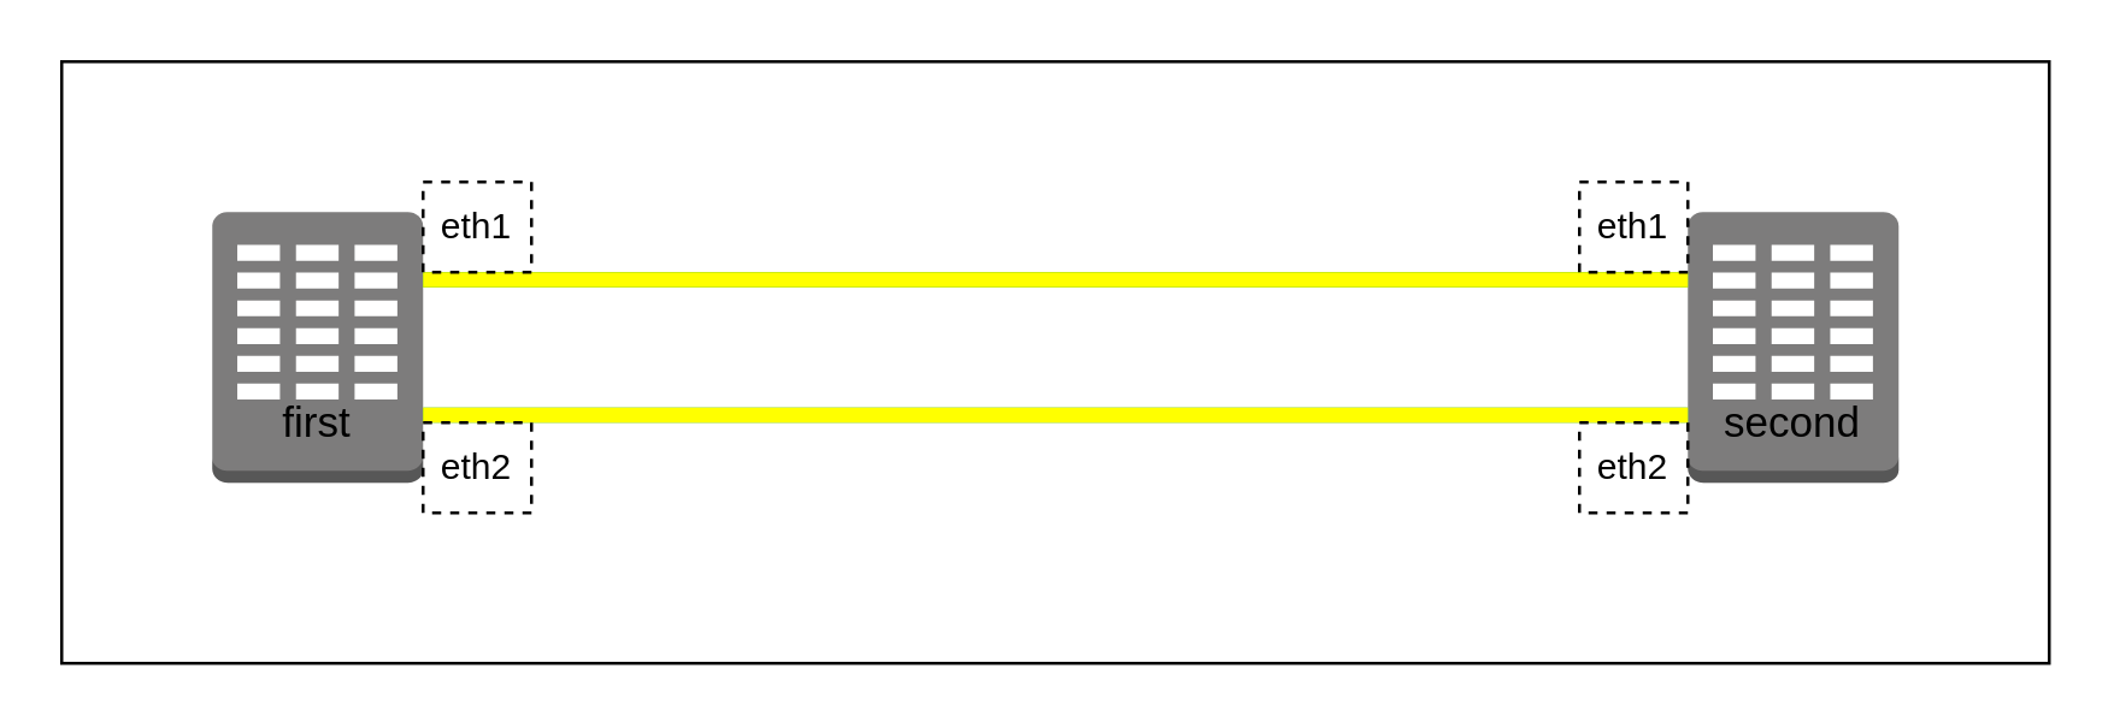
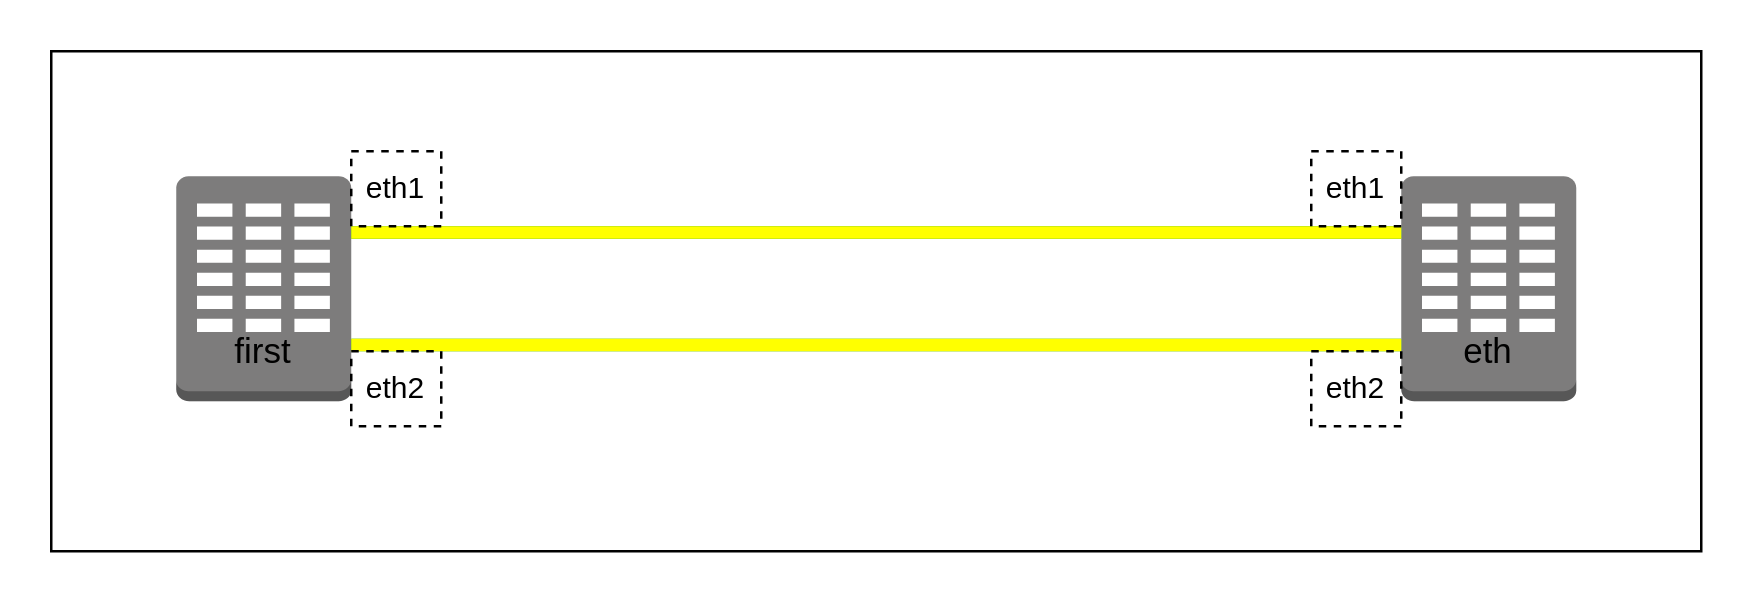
  <mxCell id="0" />
  <mxCell id="1" parent="0" />
  <mxCell id="2" value="" style="rounded=0;whiteSpace=wrap;html=1;fillColor=light-dark(#FFFFFF,#FFFFFF);" vertex="1" parent="1"><mxGeometry x="20" y="20" width="660" height="200" as="geometry" /></mxCell>
  <mxCell id="3" value="" style="outlineConnect=0;dashed=0;verticalLabelPosition=bottom;verticalAlign=top;align=center;html=1;shape=mxgraph.aws3.corporate_data_center;fillColor=#7D7C7C;gradientColor=none;" vertex="1" parent="1"><mxGeometry x="70" y="70" width="70" height="90" as="geometry" /></mxCell>
  <mxCell id="4" value="" style="outlineConnect=0;dashed=0;verticalLabelPosition=bottom;verticalAlign=top;align=center;html=1;shape=mxgraph.aws3.corporate_data_center;fillColor=#7D7C7C;gradientColor=none;" vertex="1" parent="1"><mxGeometry x="560" y="70" width="70" height="90" as="geometry" /></mxCell>
  <mxCell id="5" value="" style="shape=wire;edgeStyle=orthogonalEdgeStyle;orthogonalLoop=1;jettySize=auto;html=1;sourcePerimeterSpacing=0;targetPerimeterSpacing=0;endArrow=none;curved=0;rounded=0;strokeColor=light-dark(#009900,#000000);fillColor=#ffff00;fixDash=1;startSize=6;endSize=6;entryX=0;entryY=0.25;entryDx=0;entryDy=0;entryPerimeter=0;exitX=1;exitY=0.25;exitDx=0;exitDy=0;exitPerimeter=0;strokeWidth=5;" edge="1" parent="1" source="3" target="4"><mxGeometry width="100" relative="1" as="geometry"><mxPoint x="340" y="-40" as="sourcePoint" /><mxPoint x="440" y="-40" as="targetPoint" /></mxGeometry></mxCell>
  <mxCell id="6" value="&lt;span style=&quot;font-size: 14px;&quot;&gt;first&lt;/span&gt;" style="text;html=1;align=center;verticalAlign=middle;whiteSpace=wrap;rounded=0;" vertex="1" parent="1"><mxGeometry x="70" y="110" width="70" height="60" as="geometry" /></mxCell>
- <mxCell id="7" value="&lt;span style=&quot;font-size: 14px;&quot;&gt;second&lt;/span&gt;" style="text;html=1;align=center;verticalAlign=middle;whiteSpace=wrap;rounded=0;" vertex="1" parent="1"><mxGeometry x="560" y="110" width="70" height="60" as="geometry" /></mxCell>
+ <mxCell id="7" value="&lt;span style=&quot;font-size: 14px;&quot;&gt;eth&lt;/span&gt;" style="text;html=1;align=center;verticalAlign=middle;whiteSpace=wrap;rounded=0;" vertex="1" parent="1"><mxGeometry x="560" y="110" width="70" height="60" as="geometry" /></mxCell>
  <mxCell id="8" value="&lt;font style=&quot;color: light-dark(rgb(0, 0, 0), rgb(0, 0, 0));&quot;&gt;eth1&lt;/font&gt;" style="text;html=1;align=center;verticalAlign=middle;whiteSpace=wrap;rounded=0;strokeWidth=1;strokeColor=light-dark(#000000,#000000);perimeterSpacing=4;dashed=1;" vertex="1" parent="1"><mxGeometry x="140" y="60" width="36" height="30" as="geometry" /></mxCell>
  <mxCell id="9" value="&lt;font style=&quot;color: light-dark(rgb(0, 0, 0), rgb(0, 0, 0));&quot;&gt;eth1&lt;/font&gt;" style="text;html=1;align=center;verticalAlign=middle;whiteSpace=wrap;rounded=0;strokeWidth=1;strokeColor=light-dark(#000000,#000000);perimeterSpacing=4;dashed=1;" vertex="1" parent="1"><mxGeometry x="524" y="60" width="36" height="30" as="geometry" /></mxCell>
  <mxCell id="10" value="" style="shape=wire;edgeStyle=orthogonalEdgeStyle;orthogonalLoop=1;jettySize=auto;html=1;sourcePerimeterSpacing=0;targetPerimeterSpacing=0;endArrow=none;curved=0;rounded=0;strokeColor=light-dark(#009900,#000000);fillColor=#ffff00;fixDash=1;startSize=6;endSize=6;entryX=0;entryY=0.75;entryDx=0;entryDy=0;entryPerimeter=0;exitX=1;exitY=0.75;exitDx=0;exitDy=0;exitPerimeter=0;strokeWidth=5;" edge="1" parent="1" source="3" target="4"><mxGeometry width="100" relative="1" as="geometry"><mxPoint x="110" y="230" as="sourcePoint" /><mxPoint x="530" y="230" as="targetPoint" /></mxGeometry></mxCell>
  <mxCell id="11" value="&lt;font style=&quot;color: light-dark(rgb(0, 0, 0), rgb(0, 0, 0));&quot;&gt;eth2&lt;/font&gt;" style="text;html=1;align=center;verticalAlign=middle;whiteSpace=wrap;rounded=0;strokeWidth=1;strokeColor=light-dark(#000000,#000000);perimeterSpacing=4;dashed=1;" vertex="1" parent="1"><mxGeometry x="140" y="140" width="36" height="30" as="geometry" /></mxCell>
  <mxCell id="12" value="&lt;font style=&quot;color: light-dark(rgb(0, 0, 0), rgb(0, 0, 0));&quot;&gt;eth2&lt;/font&gt;" style="text;html=1;align=center;verticalAlign=middle;whiteSpace=wrap;rounded=0;strokeWidth=1;strokeColor=light-dark(#000000,#000000);perimeterSpacing=4;dashed=1;" vertex="1" parent="1"><mxGeometry x="524" y="140" width="36" height="30" as="geometry" /></mxCell>
